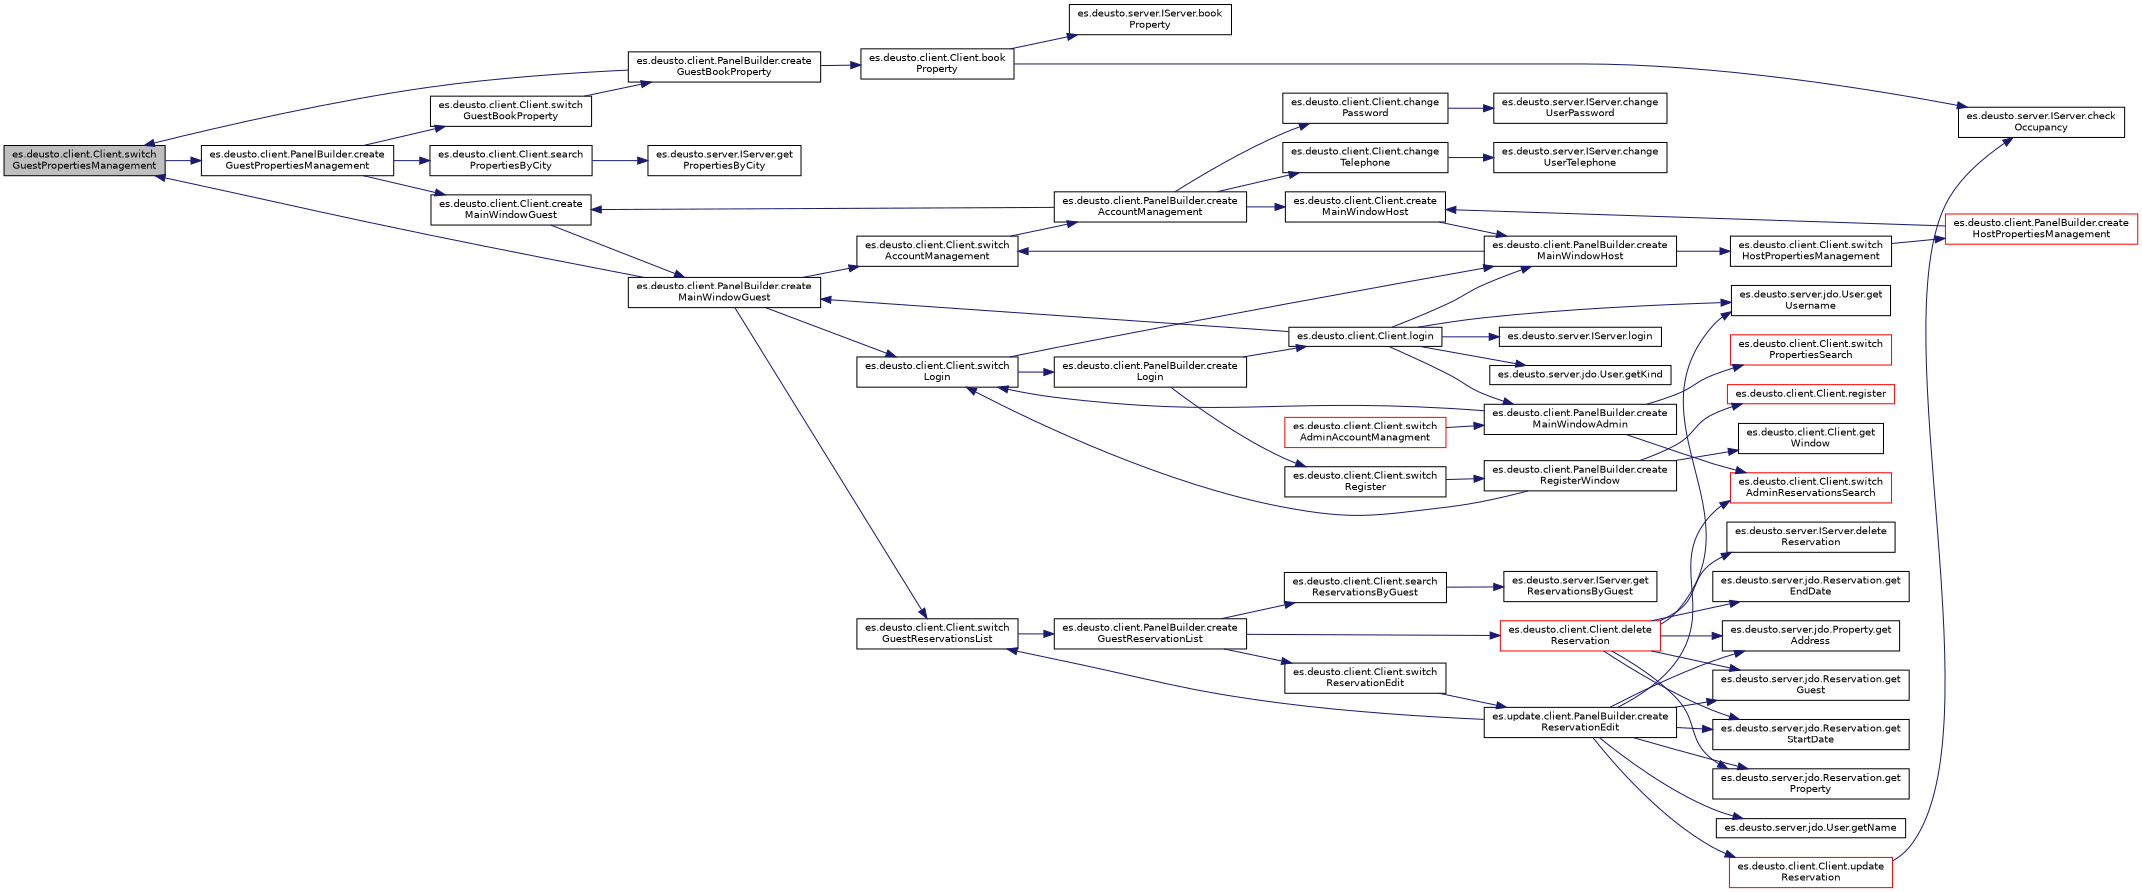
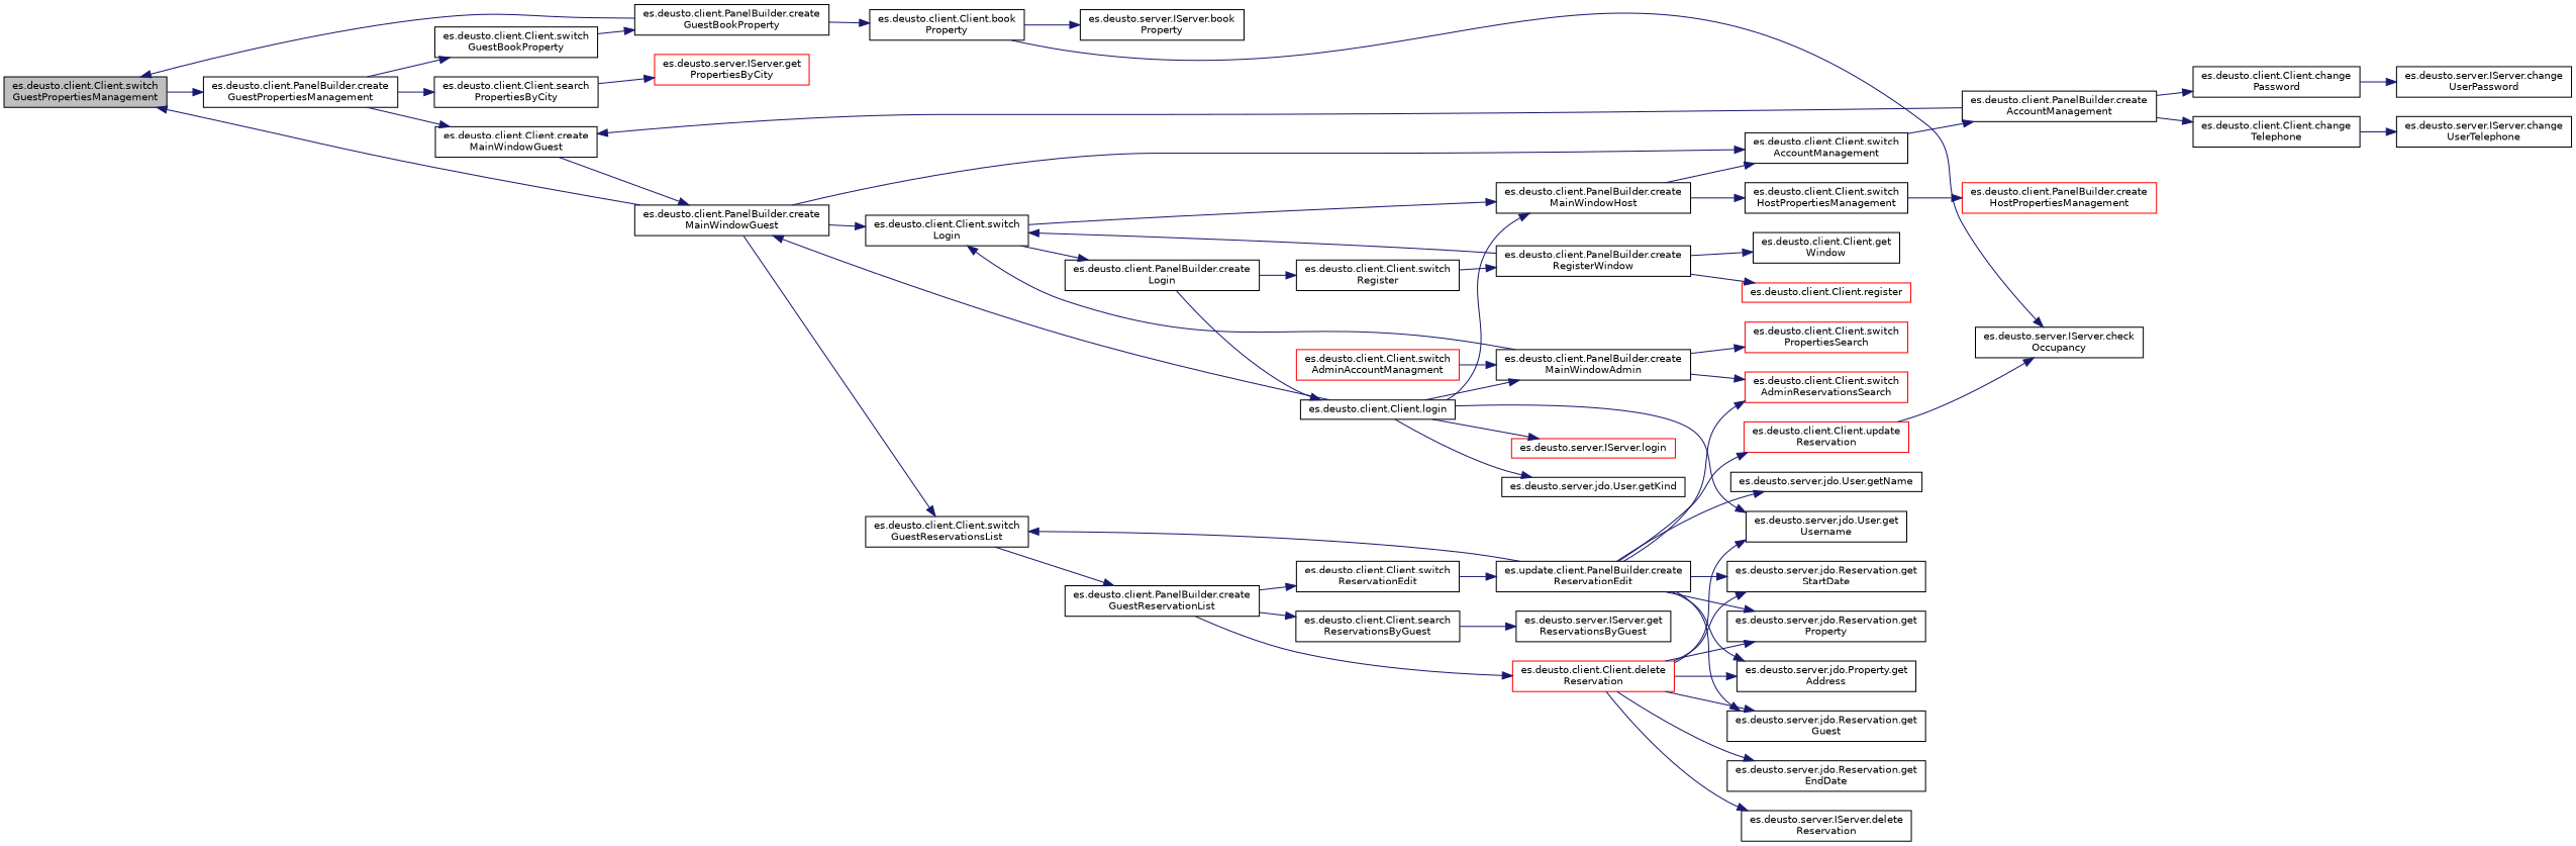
  digraph {
    rankdir=LR
    node [color=black fillcolor=white fontname=Helvetica fontsize=10 shape=record style=filled]
    edge [color=midnightblue fontname=Helvetica fontsize=10 labelfontname=Helvetica labelfontsize=10 style=solid]
    n1 [fillcolor=grey75 fontcolor=black height=0.2 label="es.deusto.client.Client.switch\lGuestPropertiesManagement" width=0.4]
    n2 [height=0.2 label="es.deusto.client.PanelBuilder.create\lGuestPropertiesManagement" width=0.4]
    n3 [height=0.2 label="es.deusto.client.Client.search\lPropertiesByCity" width=0.4]
    n4 [height=0.2 label="es.deusto.client.Client.switch\lGuestBookProperty" width=0.4]
    n5 [height=0.2 label="es.deusto.client.Client.create\lMainWindowGuest" width=0.4]
-   n6 [height=0.2 label="es.deusto.server.IServer.get\lPropertiesByCity" width=0.4]
+   n6 [color=red height=0.2 label="es.deusto.server.IServer.get\lPropertiesByCity" width=0.4]
    n7 [height=0.2 label="es.deusto.client.PanelBuilder.create\lGuestBookProperty" width=0.4]
    n8 [height=0.2 label="es.deusto.client.PanelBuilder.create\lMainWindowGuest" width=0.4]
    n9 [height=0.2 label="es.deusto.client.Client.book\lProperty" width=0.4]
    n10 [height=0.2 label="es.deusto.server.IServer.check\lOccupancy" width=0.4]
    n11 [height=0.2 label="es.deusto.server.IServer.book\lProperty" width=0.4]
    n12 [height=0.2 label="es.deusto.client.Client.switch\lAccountManagement" width=0.4]
    n13 [height=0.2 label="es.deusto.client.Client.switch\lLogin" width=0.4]
    n14 [height=0.2 label="es.deusto.client.Client.switch\lGuestReservationsList" width=0.4]
    n15 [height=0.2 label="es.deusto.client.PanelBuilder.create\lAccountManagement" width=0.4]
    n16 [height=0.2 label="es.deusto.client.PanelBuilder.create\lMainWindowHost" width=0.4]
    n17 [height=0.2 label="es.deusto.client.PanelBuilder.create\lLogin" width=0.4]
    n18 [height=0.2 label="es.deusto.client.PanelBuilder.create\lGuestReservationList" width=0.4]
-   n19 [height=0.2 label="es.deusto.client.Client.create\lMainWindowHost" width=0.4]
    n20 [height=0.2 label="es.deusto.client.Client.change\lPassword" width=0.4]
    n21 [height=0.2 label="es.deusto.client.Client.change\lTelephone" width=0.4]
    n22 [height=0.2 label="es.deusto.server.IServer.change\lUserPassword" width=0.4]
    n23 [height=0.2 label="es.deusto.server.IServer.change\lUserTelephone" width=0.4]
    n24 [height=0.2 label="es.deusto.client.Client.switch\lHostPropertiesManagement" width=0.4]
    n25 [color=red height=0.2 label="es.deusto.client.PanelBuilder.create\lHostPropertiesManagement" width=0.4]
    n26 [height=0.2 label="es.deusto.client.Client.login" width=0.4]
    n27 [height=0.2 label="es.deusto.client.Client.switch\lRegister" width=0.4]
-   n28 [height=0.2 label="es.deusto.server.IServer.login" width=0.4]
+   n28 [color=red height=0.2 label="es.deusto.server.IServer.login" width=0.4]
    n29 [height=0.2 label="es.deusto.server.jdo.User.getKind" width=0.4]
    n30 [height=0.2 label="es.deusto.client.PanelBuilder.create\lMainWindowAdmin" width=0.4]
    n31 [height=0.2 label="es.deusto.server.jdo.User.get\lUsername" width=0.4]
    n32 [height=0.2 label="es.deusto.client.PanelBuilder.create\lRegisterWindow" width=0.4]
    n33 [color=red height=0.2 label="es.deusto.client.Client.switch\lPropertiesSearch" width=0.4]
    n34 [color=red height=0.2 label="es.deusto.client.Client.switch\lAdminReservationsSearch" width=0.4]
    n35 [color=red height=0.2 label="es.deusto.client.Client.switch\lAdminAccountManagment" width=0.4]
    n36 [color=red height=0.2 label="es.deusto.client.Client.register" width=0.4]
    n37 [height=0.2 label="es.deusto.client.Client.get\lWindow" width=0.4]
    n38 [height=0.2 label="es.deusto.client.Client.search\lReservationsByGuest" width=0.4]
    n39 [color=red height=0.2 label="es.deusto.client.Client.delete\lReservation" width=0.4]
    n40 [height=0.2 label="es.deusto.client.Client.switch\lReservationEdit" width=0.4]
    n41 [height=0.2 label="es.deusto.server.IServer.get\lReservationsByGuest" width=0.4]
    n42 [height=0.2 label="es.deusto.server.IServer.delete\lReservation" width=0.4]
    n43 [height=0.2 label="es.deusto.server.jdo.Reservation.get\lProperty" width=0.4]
    n44 [height=0.2 label="es.deusto.server.jdo.Property.get\lAddress" width=0.4]
    n45 [height=0.2 label="es.deusto.server.jdo.Reservation.get\lGuest" width=0.4]
    n46 [height=0.2 label="es.deusto.server.jdo.Reservation.get\lStartDate" width=0.4]
    n47 [height=0.2 label="es.deusto.server.jdo.Reservation.get\lEndDate" width=0.4]
    n48 [height=0.2 label="es.update.client.PanelBuilder.create\lReservationEdit" width=0.4]
    n49 [height=0.2 label="es.deusto.server.jdo.User.getName" width=0.4]
    n50 [color=red height=0.2 label="es.deusto.client.Client.update\lReservation" width=0.4]
    n1 -> n2
    n2 -> n3
    n2 -> n4
    n2 -> n5
    n3 -> n6
    n4 -> n7
    n5 -> n8
    n7 -> n1
    n7 -> n9
    n8 -> n1
    n8 -> n12
    n8 -> n13
    n8 -> n14
    n9 -> n10
    n9 -> n11
    n12 -> n15
    n13 -> n16
    n13 -> n17
    n14 -> n18
    n15 -> n5
-   n15 -> n19
    n15 -> n20
    n15 -> n21
    n16 -> n12
    n16 -> n24
    n17 -> n26
    n17 -> n27
    n18 -> n38
    n18 -> n39
    n18 -> n40
-   n19 -> n16
    n20 -> n22
    n21 -> n23
    n24 -> n25
-   n25 -> n19
    n26 -> n8
    n26 -> n16
    n26 -> n28
    n26 -> n29
    n26 -> n30
    n26 -> n31
    n27 -> n32
    n30 -> n13
    n30 -> n33
    n30 -> n34
    n32 -> n13
    n32 -> n36
    n32 -> n37
    n35 -> n30
    n38 -> n41
    n39 -> n31
    n39 -> n42
    n39 -> n43
    n39 -> n44
    n39 -> n45
    n39 -> n46
    n39 -> n47
    n40 -> n48
    n48 -> n14
    n48 -> n34
    n48 -> n43
    n48 -> n44
    n48 -> n45
    n48 -> n46
    n48 -> n49
    n48 -> n50
    n50 -> n10
  }
